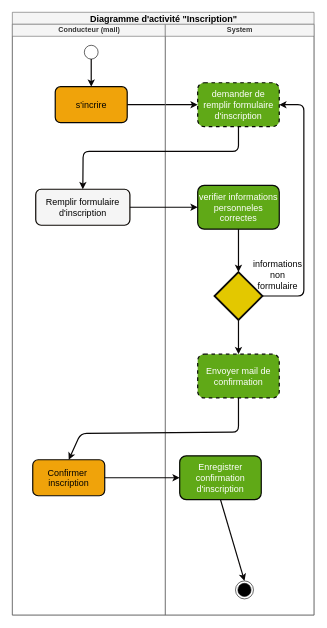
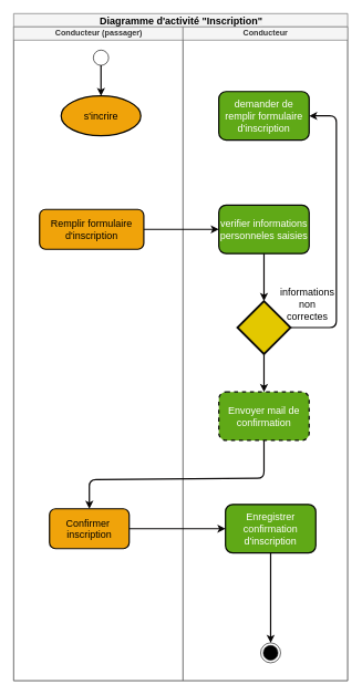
  <mxCell id="0" />
  <mxCell id="1" parent="0" />
  <mxCell id="2" value="&lt;span style=&quot;color: rgb(0, 0, 0); font-family: Calibri, sans-serif; text-align: start; background-color: rgb(241, 241, 241);&quot;&gt;&lt;font style=&quot;font-size: 15px;&quot;&gt;Diagramme d'activité &quot;Inscription&quot;&lt;/font&gt;&lt;/span&gt;" style="swimlane;childLayout=stackLayout;resizeParent=1;resizeParentMax=0;startSize=20;html=1;fontColor=#333333;labelBackgroundColor=none;fillColor=#f5f5f5;strokeColor=#666666;" parent="1" vertex="1"><mxGeometry x="20" y="20" width="503" height="1005" as="geometry" /></mxCell>
- <mxCell id="3" value="" style="endArrow=classic;html=1;fontSize=15;fontColor=#050505;entryX=0;entryY=0.5;entryDx=0;entryDy=0;strokeColor=#090707;strokeWidth=2;exitX=1;exitY=0.5;exitDx=0;exitDy=0;" parent="2" source="5" target="12" edge="1"><mxGeometry width="50" height="50" relative="1" as="geometry"><mxPoint x="141.5" y="88" as="sourcePoint" /><mxPoint x="141.5" y="134" as="targetPoint" /></mxGeometry></mxCell>
- <mxCell id="4" value="Conducteur (mail)" style="swimlane;startSize=20;html=1;strokeColor=#666666;fillColor=#f5f5f5;fontColor=#333333;" parent="2" vertex="1"><mxGeometry y="20" width="255" height="985" as="geometry" /></mxCell>
- <mxCell id="5" value="s'incrire" style="rounded=1;whiteSpace=wrap;html=1;labelBackgroundColor=none;strokeColor=#070603;fontSize=15;fontColor=#000000;fillColor=#f0a30a;strokeWidth=2;" parent="4" vertex="1"><mxGeometry x="71.5" y="104" width="120" height="60" as="geometry" /></mxCell>
+ <mxCell id="4" value="Conducteur (passager)" style="swimlane;startSize=20;html=1;strokeColor=#666666;fillColor=#f5f5f5;fontColor=#333333;" parent="2" vertex="1"><mxGeometry y="20" width="255" height="985" as="geometry" /></mxCell>
+ <mxCell id="5" value="s'incrire" style="ellipse;whiteSpace=wrap;html=1;labelBackgroundColor=none;strokeColor=#070603;fontSize=15;fontColor=#000000;fillColor=#f0a30a;strokeWidth=2;" parent="4" vertex="1"><mxGeometry x="71.5" y="104" width="120" height="60" as="geometry" /></mxCell>
  <mxCell id="6" value="" style="ellipse;whiteSpace=wrap;html=1;aspect=fixed;labelBackgroundColor=none;strokeColor=#000000;fontSize=15;fontColor=#050505;" parent="4" vertex="1"><mxGeometry x="120" y="35" width="23" height="23" as="geometry" /></mxCell>
- <mxCell id="7" value="Remplir formulaire d'inscription" style="rounded=1;whiteSpace=wrap;html=1;labelBackgroundColor=none;strokeColor=#0c0804;fontSize=15;fontColor=#000000;fillColor=#f5f5f5;strokeWidth=2;" parent="4" vertex="1"><mxGeometry x="39" y="275" width="157" height="60" as="geometry" /></mxCell>
- <mxCell id="8" value="Confirmer&amp;nbsp;&lt;br&gt;inscription" style="rounded=1;whiteSpace=wrap;html=1;labelBackgroundColor=none;strokeColor=#0b0a09;fontSize=15;fontColor=#000000;fillColor=#f0a30a;strokeWidth=2;" parent="4" vertex="1"><mxGeometry x="34" y="726" width="120" height="60" as="geometry" /></mxCell>
+ <mxCell id="7" value="Remplir formulaire d'inscription" style="rounded=1;whiteSpace=wrap;html=1;labelBackgroundColor=none;strokeColor=#0c0804;fontSize=15;fontColor=#000000;fillColor=#f0a30a;strokeWidth=2;" parent="4" vertex="1"><mxGeometry x="39" y="275" width="157" height="60" as="geometry" /></mxCell>
+ <mxCell id="8" value="Confirmer&amp;nbsp;&lt;br&gt;inscription" style="rounded=1;whiteSpace=wrap;html=1;labelBackgroundColor=none;strokeColor=#0b0a09;fontSize=15;fontColor=#000000;fillColor=#f0a30a;strokeWidth=2;" parent="4" vertex="1"><mxGeometry x="54" y="726" width="120" height="60" as="geometry" /></mxCell>
  <mxCell id="9" value="" style="endArrow=classic;html=1;fontSize=15;fontColor=#050505;entryX=0.5;entryY=0;entryDx=0;entryDy=0;strokeColor=#090707;strokeWidth=2;" parent="4" source="6" target="5" edge="1"><mxGeometry width="50" height="50" relative="1" as="geometry"><mxPoint x="153" y="277" as="sourcePoint" /><mxPoint x="203" y="227" as="targetPoint" /></mxGeometry></mxCell>
- <mxCell id="10" value="System" style="swimlane;startSize=20;html=1;strokeColor=#666666;fillColor=#f5f5f5;fontColor=#333333;" parent="2" vertex="1"><mxGeometry x="255" y="20" width="248" height="985" as="geometry"><mxRectangle x="255" y="20" width="32" height="985" as="alternateBounds" /></mxGeometry></mxCell>
+ <mxCell id="10" value="Conducteur" style="swimlane;startSize=20;html=1;strokeColor=#666666;fillColor=#f5f5f5;fontColor=#333333;" parent="2" vertex="1"><mxGeometry x="255" y="20" width="248" height="985" as="geometry"><mxRectangle x="255" y="20" width="32" height="985" as="alternateBounds" /></mxGeometry></mxCell>
  <mxCell id="11" value="" style="rhombus;whiteSpace=wrap;html=1;labelBackgroundColor=none;strokeColor=#0c0b09;fontSize=15;fontColor=#000000;fillColor=#e3c800;strokeWidth=3;" parent="10" vertex="1"><mxGeometry x="82" y="413" width="80" height="80" as="geometry" /></mxCell>
- <mxCell id="12" value="demander de remplir formulaire d'inscription" style="rounded=1;whiteSpace=wrap;html=1;labelBackgroundColor=none;strokeColor=#050803;fontSize=15;fontColor=#ffffff;fillColor=#60a917;strokeWidth=2;dashed=1;" parent="10" vertex="1"><mxGeometry x="54" y="97.5" width="136" height="73" as="geometry" /></mxCell>
- <mxCell id="13" value="verifier informations&lt;br&gt;personneles correctes" style="rounded=1;whiteSpace=wrap;html=1;labelBackgroundColor=none;strokeColor=#070907;fontSize=15;fontColor=#ffffff;fillColor=#60a917;strokeWidth=2;" parent="10" vertex="1"><mxGeometry x="54" y="268.5" width="136" height="73" as="geometry" /></mxCell>
+ <mxCell id="12" value="demander de remplir formulaire d'inscription" style="rounded=1;whiteSpace=wrap;html=1;labelBackgroundColor=none;strokeColor=#050803;fontSize=15;fontColor=#ffffff;fillColor=#60a917;strokeWidth=2;" parent="10" vertex="1"><mxGeometry x="54" y="97.5" width="136" height="73" as="geometry" /></mxCell>
+ <mxCell id="13" value="verifier informations&lt;br&gt;personneles saisies" style="rounded=1;whiteSpace=wrap;html=1;labelBackgroundColor=none;strokeColor=#070907;fontSize=15;fontColor=#ffffff;fillColor=#60a917;strokeWidth=2;" parent="10" vertex="1"><mxGeometry x="54" y="268.5" width="136" height="73" as="geometry" /></mxCell>
  <mxCell id="14" value="Envoyer mail de confirmation" style="rounded=1;whiteSpace=wrap;html=1;labelBackgroundColor=none;strokeColor=#0a0c09;fontSize=15;fontColor=#ffffff;fillColor=#60a917;strokeWidth=2;dashed=1;" parent="10" vertex="1"><mxGeometry x="54" y="550" width="136" height="73" as="geometry" /></mxCell>
- <mxCell id="15" value="Enregistrer confirmation d'inscription" style="rounded=1;whiteSpace=wrap;html=1;labelBackgroundColor=none;strokeColor=#070a05;fontSize=15;fontColor=#ffffff;fillColor=#60a917;strokeWidth=2;" parent="10" vertex="1"><mxGeometry x="24" y="719.5" width="136" height="73" as="geometry" /></mxCell>
+ <mxCell id="15" value="Enregistrer confirmation d'inscription" style="rounded=1;whiteSpace=wrap;html=1;labelBackgroundColor=none;strokeColor=#070a05;fontSize=15;fontColor=#ffffff;fillColor=#60a917;strokeWidth=2;" parent="10" vertex="1"><mxGeometry x="64" y="719.5" width="136" height="73" as="geometry" /></mxCell>
  <mxCell id="16" value="" style="endArrow=classic;html=1;fontSize=15;fontColor=#050505;entryX=0.5;entryY=0;entryDx=0;entryDy=0;strokeColor=#090707;strokeWidth=2;exitX=0.5;exitY=1;exitDx=0;exitDy=0;" parent="10" source="13" target="11" edge="1"><mxGeometry width="50" height="50" relative="1" as="geometry"><mxPoint x="80" y="384" as="sourcePoint" /><mxPoint x="197.5" y="384" as="targetPoint" /></mxGeometry></mxCell>
  <mxCell id="17" value="" style="endArrow=classic;html=1;fontSize=15;fontColor=#050505;entryX=1;entryY=0.5;entryDx=0;entryDy=0;strokeColor=#090707;strokeWidth=2;exitX=1;exitY=0.5;exitDx=0;exitDy=0;" parent="10" source="11" target="12" edge="1"><mxGeometry width="50" height="50" relative="1" as="geometry"><mxPoint x="134" y="386" as="sourcePoint" /><mxPoint x="251.5" y="386" as="targetPoint" /><Array as="points"><mxPoint x="231" y="453" /><mxPoint x="231" y="134" /></Array></mxGeometry></mxCell>
  <mxCell id="18" value="" style="endArrow=classic;html=1;fontSize=15;fontColor=#050505;strokeColor=#090707;strokeWidth=2;exitX=0.5;exitY=1;exitDx=0;exitDy=0;" parent="10" source="11" target="14" edge="1"><mxGeometry width="50" height="50" relative="1" as="geometry"><mxPoint x="82" y="477" as="sourcePoint" /><mxPoint x="82" y="548.5" as="targetPoint" /></mxGeometry></mxCell>
  <mxCell id="19" value="" style="endArrow=classic;html=1;fontSize=15;fontColor=#050505;strokeColor=#090707;strokeWidth=2;exitX=0.5;exitY=1;exitDx=0;exitDy=0;entryX=0.5;entryY=0;entryDx=0;entryDy=0;" parent="10" source="15" target="21" edge="1"><mxGeometry width="50" height="50" relative="1" as="geometry"><mxPoint x="159" y="827" as="sourcePoint" /><mxPoint x="134" y="919" as="targetPoint" /></mxGeometry></mxCell>
- <mxCell id="20" value="informations non formulaire" style="text;html=1;strokeColor=none;fillColor=none;align=center;verticalAlign=middle;whiteSpace=wrap;rounded=0;labelBackgroundColor=none;fontSize=15;fontColor=#050505;" parent="10" vertex="1"><mxGeometry x="145.5" y="392" width="83" height="50" as="geometry" /></mxCell>
+ <mxCell id="20" value="informations non correctes" style="text;html=1;strokeColor=none;fillColor=none;align=center;verticalAlign=middle;whiteSpace=wrap;rounded=0;labelBackgroundColor=none;fontSize=15;fontColor=#050505;" parent="10" vertex="1"><mxGeometry x="145.5" y="392" width="83" height="50" as="geometry" /></mxCell>
  <mxCell id="21" value="" style="ellipse;html=1;shape=endState;fillColor=#000000;strokeColor=#0a0a0a;" vertex="1" parent="10"><mxGeometry x="117" y="928" width="30" height="30" as="geometry" /></mxCell>
- <mxCell id="22" value="" style="endArrow=classic;html=1;fontSize=15;fontColor=#050505;entryX=0.5;entryY=0;entryDx=0;entryDy=0;strokeColor=#090707;strokeWidth=2;exitX=0.5;exitY=1;exitDx=0;exitDy=0;" parent="2" source="12" target="7" edge="1"><mxGeometry width="50" height="50" relative="1" as="geometry"><mxPoint x="359" y="197" as="sourcePoint" /><mxPoint x="284" y="248" as="targetPoint" /><Array as="points"><mxPoint x="377" y="232" /><mxPoint x="118" y="232" /></Array></mxGeometry></mxCell>
  <mxCell id="23" value="" style="endArrow=classic;html=1;fontSize=15;fontColor=#050505;entryX=0;entryY=0.5;entryDx=0;entryDy=0;strokeColor=#090707;strokeWidth=2;exitX=1;exitY=0.5;exitDx=0;exitDy=0;" parent="2" source="7" target="13" edge="1"><mxGeometry width="50" height="50" relative="1" as="geometry"><mxPoint x="210" y="299" as="sourcePoint" /><mxPoint x="327.5" y="299" as="targetPoint" /></mxGeometry></mxCell>
  <mxCell id="24" value="" style="endArrow=classic;html=1;fontSize=15;fontColor=#050505;strokeColor=#090707;strokeWidth=2;exitX=0.5;exitY=1;exitDx=0;exitDy=0;entryX=0.5;entryY=0;entryDx=0;entryDy=0;" parent="2" source="14" target="8" edge="1"><mxGeometry width="50" height="50" relative="1" as="geometry"><mxPoint x="358" y="665" as="sourcePoint" /><mxPoint x="358" y="722" as="targetPoint" /><Array as="points"><mxPoint x="377" y="700" /><mxPoint x="114" y="702" /></Array></mxGeometry></mxCell>
  <mxCell id="25" value="" style="endArrow=classic;html=1;fontSize=15;fontColor=#050505;strokeColor=#090707;strokeWidth=2;exitX=1;exitY=0.5;exitDx=0;exitDy=0;entryX=0;entryY=0.5;entryDx=0;entryDy=0;" parent="2" source="8" target="15" edge="1"><mxGeometry width="50" height="50" relative="1" as="geometry"><mxPoint x="387" y="523" as="sourcePoint" /><mxPoint x="387" y="580" as="targetPoint" /></mxGeometry></mxCell>
